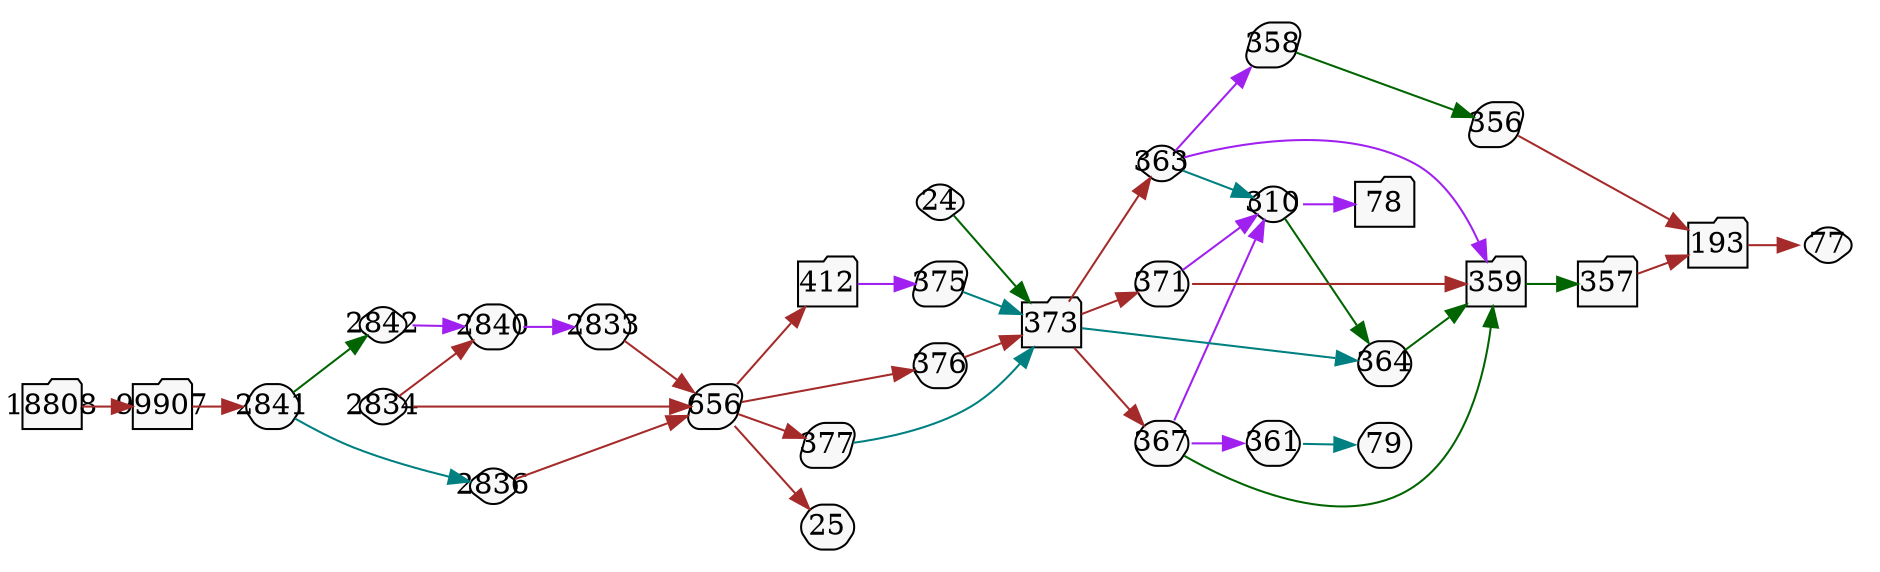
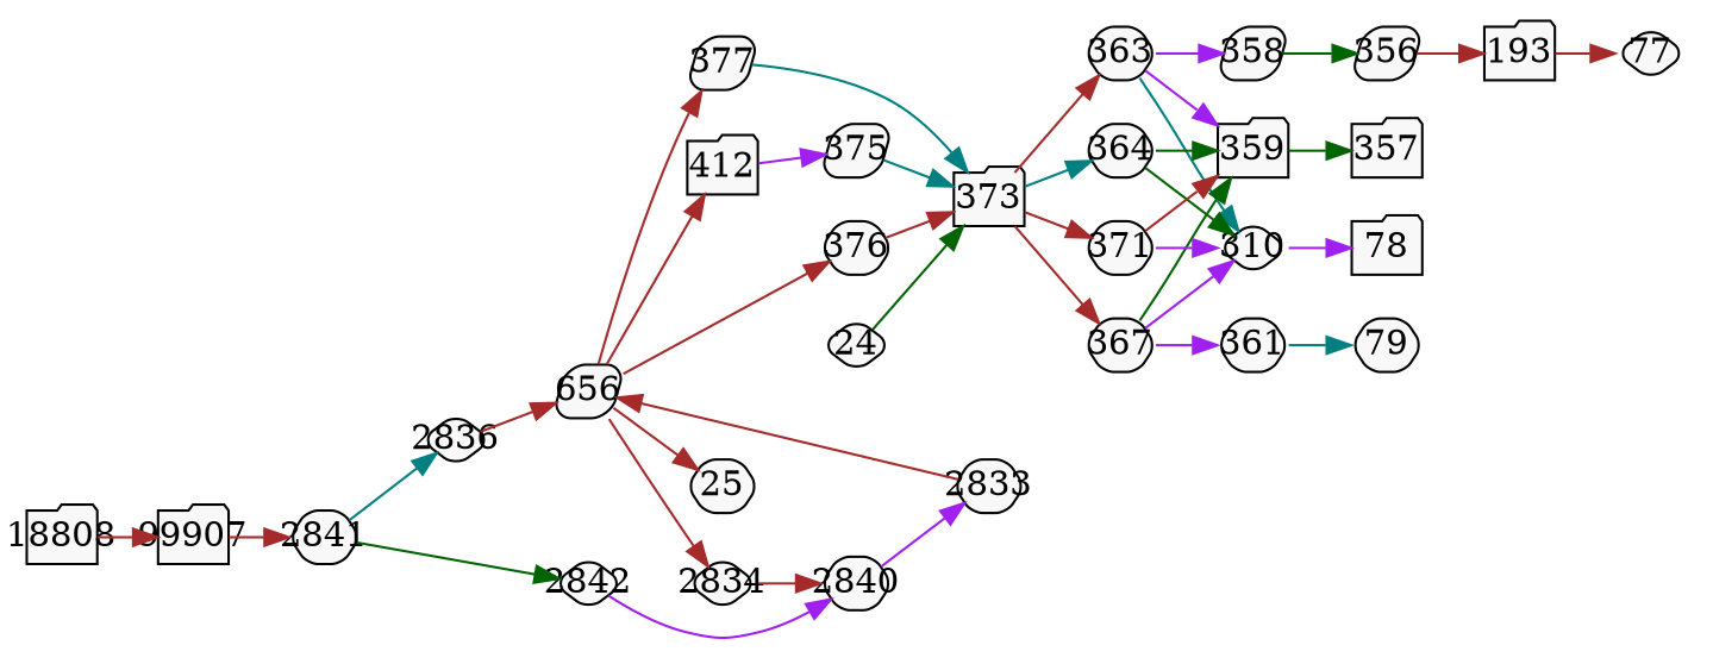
  digraph {
    rankdir=LR
    ranksep=0.35
    node [color="#000000" fillcolor="#F8F8F8" fixedsize=true shape=hexagon style="filled,rounded"]
    edge [color=brown fontcolor="#00AA00" fontsize=9]
    193 [height=0.3 shape=folder width=0.4]
    77 [height=0.3 shape=diamond width=0.4]
    356 [height=0.3 shape=parallelogram width=0.4]
    357 [height=0.3 shape=folder width=0.4]
    358 [height=0.3 shape=parallelogram width=0.4]
    359 [height=0.3 shape=folder width=0.4]
    n7 [height=0.3 label=310 shape=diamond width=0.4]
    78 [height=0.3 shape=folder width=0.4]
    361 [height=0.3 width=0.4]
    79 [height=0.3 width=0.4]
-   363 [height=0.3 shape=diamond width=0.4]
+   363 [height=0.3 width=0.4]
    364 [height=0.3 width=0.4]
    367 [height=0.3 width=0.4]
    371 [height=0.3 width=0.4]
    373 [height=0.3 shape=folder width=0.4]
    24 [height=0.3 shape=diamond width=0.4]
    375 [height=0.3 shape=parallelogram width=0.4]
    376 [height=0.3 width=0.4]
    377 [height=0.3 shape=parallelogram width=0.4]
    412 [height=0.3 shape=folder width=0.4]
    656 [height=0.3 shape=parallelogram width=0.4]
    25 [height=0.3 width=0.4]
    2833 [height=0.3 width=0.4]
    2834 [height=0.3 shape=diamond width=0.4]
    2840 [height=0.3 width=0.4]
    2836 [height=0.3 shape=diamond width=0.4]
    2841 [height=0.3 width=0.4]
    2842 [height=0.3 shape=diamond width=0.4]
    n29 [height=0.3 label=18808 shape=folder width=0.4]
    99907 [height=0.3 shape=folder width=0.4]
    193 -> 77
    356 -> 193
-   357 -> 193
    358 -> 356 [color=darkgreen]
    359 -> 357 [color=darkgreen]
    n7 -> 78 [color=purple]
    361 -> 79 [color=teal]
    363 -> 358 [color=purple]
    363 -> 359 [color=purple]
    363 -> n7 [color=teal]
    364 -> 359 [color=darkgreen]
-   n7 -> 364 [color=darkgreen]
+   364 -> n7 [color=darkgreen]
    367 -> 359 [color=darkgreen]
    367 -> n7 [color=purple]
    367 -> 361 [color=purple]
    371 -> 359
    371 -> n7 [color=purple]
    373 -> 363
    373 -> 364 [color=teal]
    373 -> 367
    373 -> 371
    24 -> 373 [color=darkgreen]
    375 -> 373 [color=teal]
    376 -> 373
    377 -> 373 [color=teal]
    412 -> 375 [color=purple]
    656 -> 376
    656 -> 377
    656 -> 412
    656 -> 25
    2833 -> 656
-   2834 -> 656
+   656 -> 2834
    2834 -> 2840
    2840 -> 2833 [color=purple]
    2836 -> 656
    2841 -> 2836 [color=teal]
    2841 -> 2842 [color=darkgreen]
    2842 -> 2840 [color=purple]
    n29 -> 99907
    99907 -> 2841
  }
